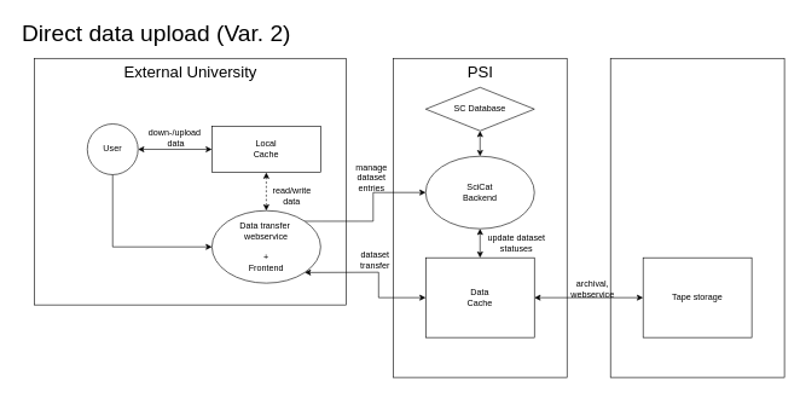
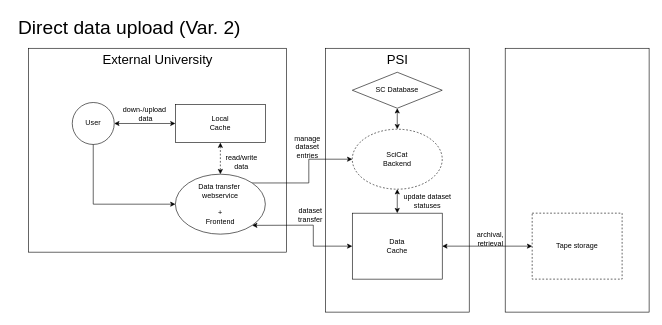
  <mxCell id="0" />
  <mxCell id="1" parent="0" />
  <mxCell id="2" value="" style="rounded=0;whiteSpace=wrap;html=1;fillColor=default;" parent="1" vertex="1"><mxGeometry x="542" y="80" width="240" height="440" as="geometry" /></mxCell>
  <mxCell id="3" value="" style="rounded=0;whiteSpace=wrap;html=1;fillColor=default;" parent="1" vertex="1"><mxGeometry x="842" y="80" width="240" height="440" as="geometry" /></mxCell>
  <mxCell id="4" value="" style="rounded=0;whiteSpace=wrap;html=1;fillColor=default;" parent="1" vertex="1"><mxGeometry x="47" y="80" width="430" height="340" as="geometry" /></mxCell>
  <mxCell id="5" value="User" style="ellipse;whiteSpace=wrap;html=1;" parent="1" vertex="1"><mxGeometry x="120" y="170.44" width="70" height="70" as="geometry" /></mxCell>
  <mxCell id="6" value="&lt;div&gt;&lt;font style=&quot;font-size: 22px;&quot;&gt;External University&lt;/font&gt;&lt;/div&gt;" style="text;html=1;align=center;verticalAlign=middle;resizable=0;points=[];autosize=1;strokeColor=none;fillColor=none;" parent="1" vertex="1"><mxGeometry x="157" y="80" width="210" height="40" as="geometry" /></mxCell>
  <mxCell id="7" style="edgeStyle=orthogonalEdgeStyle;rounded=0;orthogonalLoop=1;jettySize=auto;html=1;exitX=1;exitY=0;exitDx=0;exitDy=0;entryX=0;entryY=0.5;entryDx=0;entryDy=0;" parent="1" source="8" target="16" edge="1"><mxGeometry relative="1" as="geometry" /></mxCell>
  <mxCell id="8" value="&lt;div&gt;Data transfer&amp;nbsp;&lt;/div&gt;&lt;div&gt;webservice&lt;/div&gt;&lt;div&gt;&lt;br&gt;&lt;/div&gt;&lt;div&gt;+&lt;/div&gt;&lt;div&gt;Frontend&lt;br&gt;&lt;/div&gt;" style="ellipse;whiteSpace=wrap;html=1;" parent="1" vertex="1"><mxGeometry x="292" y="290" width="150" height="100" as="geometry" /></mxCell>
  <mxCell id="9" value="" style="endArrow=classic;html=1;rounded=0;entryX=0;entryY=0.5;entryDx=0;entryDy=0;" parent="1" source="5" target="8" edge="1"><mxGeometry width="50" height="50" relative="1" as="geometry"><mxPoint x="510" y="520" as="sourcePoint" /><mxPoint x="110" y="700" as="targetPoint" /><Array as="points"><mxPoint x="155" y="340" /></Array></mxGeometry></mxCell>
  <mxCell id="10" style="edgeStyle=orthogonalEdgeStyle;rounded=0;orthogonalLoop=1;jettySize=auto;html=1;exitX=0.5;exitY=1;exitDx=0;exitDy=0;" parent="1" edge="1"><mxGeometry relative="1" as="geometry"><mxPoint x="210" y="274.44" as="sourcePoint" /><mxPoint x="210" y="274.44" as="targetPoint" /></mxGeometry></mxCell>
  <mxCell id="11" style="edgeStyle=orthogonalEdgeStyle;rounded=0;orthogonalLoop=1;jettySize=auto;html=1;exitX=0.5;exitY=1;exitDx=0;exitDy=0;" parent="1" edge="1"><mxGeometry relative="1" as="geometry"><mxPoint x="210" y="274.44" as="sourcePoint" /><mxPoint x="210" y="274.44" as="targetPoint" /></mxGeometry></mxCell>
- <mxCell id="12" value="Tape storage" style="rounded=0;whiteSpace=wrap;html=1;" parent="1" vertex="1"><mxGeometry x="887" y="355" width="150" height="110" as="geometry" /></mxCell>
+ <mxCell id="12" value="Tape storage" style="rounded=0;whiteSpace=wrap;html=1;dashed=1;" parent="1" vertex="1"><mxGeometry x="887" y="355" width="150" height="110" as="geometry" /></mxCell>
  <mxCell id="13" value="" style="endArrow=classic;startArrow=classic;html=1;rounded=0;entryX=0;entryY=0.5;entryDx=0;entryDy=0;" parent="1" source="15" target="12" edge="1"><mxGeometry width="50" height="50" relative="1" as="geometry"><mxPoint x="772" y="454" as="sourcePoint" /><mxPoint x="822" y="404" as="targetPoint" /></mxGeometry></mxCell>
  <mxCell id="14" value="&lt;font style=&quot;font-size: 22px;&quot;&gt;PSI&lt;/font&gt;" style="text;html=1;align=center;verticalAlign=middle;resizable=0;points=[];autosize=1;strokeColor=none;fillColor=none;" parent="1" vertex="1"><mxGeometry x="632.004" y="80" width="60" height="40" as="geometry" /></mxCell>
  <mxCell id="15" value="Data&lt;br&gt;&lt;div&gt;Cache&lt;/div&gt;" style="rounded=0;whiteSpace=wrap;html=1;" parent="1" vertex="1"><mxGeometry x="587" y="355" width="150" height="110" as="geometry" /></mxCell>
- <mxCell id="16" value="&lt;div&gt;SciCat&lt;/div&gt;&lt;div&gt;Backend&lt;br&gt;&lt;/div&gt;" style="ellipse;whiteSpace=wrap;html=1;" parent="1" vertex="1"><mxGeometry x="587" y="215" width="150" height="100" as="geometry" /></mxCell>
+ <mxCell id="16" value="&lt;div&gt;SciCat&lt;/div&gt;&lt;div&gt;Backend&lt;br&gt;&lt;/div&gt;" style="ellipse;whiteSpace=wrap;html=1;dashed=1;" parent="1" vertex="1"><mxGeometry x="587" y="215" width="150" height="100" as="geometry" /></mxCell>
  <mxCell id="17" value="" style="endArrow=classic;startArrow=classic;html=1;rounded=0;entryX=0.5;entryY=1;entryDx=0;entryDy=0;exitX=0.5;exitY=0;exitDx=0;exitDy=0;" parent="1" source="15" target="16" edge="1"><mxGeometry width="50" height="50" relative="1" as="geometry"><mxPoint x="612" y="430" as="sourcePoint" /><mxPoint x="662" y="380" as="targetPoint" /></mxGeometry></mxCell>
  <mxCell id="18" value="SC Database" style="rhombus;whiteSpace=wrap;html=1;" parent="1" vertex="1"><mxGeometry x="587" y="120" width="150" height="60" as="geometry" /></mxCell>
  <mxCell id="19" value="" style="endArrow=classic;startArrow=classic;html=1;rounded=0;entryX=0.5;entryY=1;entryDx=0;entryDy=0;exitX=0.5;exitY=0;exitDx=0;exitDy=0;" parent="1" source="16" target="18" edge="1"><mxGeometry width="50" height="50" relative="1" as="geometry"><mxPoint x="612" y="230" as="sourcePoint" /><mxPoint x="662" y="180" as="targetPoint" /></mxGeometry></mxCell>
- <mxCell id="20" value="&lt;div&gt;archival,&lt;/div&gt;&lt;div&gt;webservice&lt;/div&gt;" style="text;html=1;align=center;verticalAlign=middle;resizable=0;points=[];autosize=1;strokeColor=none;fillColor=none;" parent="1" vertex="1"><mxGeometry x="782" y="379" width="70" height="40" as="geometry" /></mxCell>
+ <mxCell id="20" value="&lt;div&gt;archival,&lt;/div&gt;&lt;div&gt;retrieval&lt;/div&gt;" style="text;html=1;align=center;verticalAlign=middle;resizable=0;points=[];autosize=1;strokeColor=none;fillColor=none;" parent="1" vertex="1"><mxGeometry x="782" y="379" width="70" height="40" as="geometry" /></mxCell>
  <mxCell id="21" value="" style="endArrow=classic;startArrow=classic;html=1;rounded=0;exitX=1;exitY=1;exitDx=0;exitDy=0;entryX=0;entryY=0.5;entryDx=0;entryDy=0;" parent="1" source="8" target="15" edge="1"><mxGeometry width="50" height="50" relative="1" as="geometry"><mxPoint x="492" y="280" as="sourcePoint" /><mxPoint x="542" y="230" as="targetPoint" /><Array as="points"><mxPoint x="522" y="375" /><mxPoint x="522" y="410" /></Array></mxGeometry></mxCell>
  <mxCell id="22" value="&lt;div&gt;dataset&lt;/div&gt;&lt;div&gt;transfer&lt;br&gt;&lt;/div&gt;" style="text;html=1;align=center;verticalAlign=middle;resizable=0;points=[];autosize=1;strokeColor=none;fillColor=none;" parent="1" vertex="1"><mxGeometry x="487" y="339" width="60" height="40" as="geometry" /></mxCell>
  <mxCell id="23" value="&lt;div&gt;manage&lt;br&gt;&lt;/div&gt;&lt;div&gt;dataset&lt;/div&gt;&lt;div&gt;entries&lt;br&gt;&lt;/div&gt;" style="text;html=1;align=center;verticalAlign=middle;resizable=0;points=[];autosize=1;strokeColor=none;fillColor=none;" parent="1" vertex="1"><mxGeometry x="477" y="215" width="70" height="60" as="geometry" /></mxCell>
  <mxCell id="24" value="&lt;div&gt;update dataset&lt;/div&gt;&lt;div&gt;statuses&lt;/div&gt;" style="text;html=1;align=center;verticalAlign=middle;resizable=0;points=[];autosize=1;strokeColor=none;fillColor=none;" parent="1" vertex="1"><mxGeometry x="662" y="315" width="100" height="40" as="geometry" /></mxCell>
  <mxCell id="25" value="&lt;font style=&quot;font-size: 32px;&quot;&gt;Direct data upload (Var. 2)&lt;br&gt;&lt;/font&gt;" style="text;html=1;align=center;verticalAlign=middle;resizable=0;points=[];autosize=1;strokeColor=none;fillColor=none;" parent="1" vertex="1"><mxGeometry x="20" width="390" height="50" as="geometry" y="20" /></mxCell>
  <mxCell id="26" value="&lt;div&gt;down-/upload&amp;nbsp;&lt;/div&gt;&lt;div&gt;data&lt;/div&gt;" style="text;html=1;align=center;verticalAlign=middle;resizable=0;points=[];autosize=1;strokeColor=none;fillColor=none;" parent="1" vertex="1"><mxGeometry x="192" y="170.44" width="100" height="40" as="geometry" /></mxCell>
  <mxCell id="27" value="Local&lt;br&gt;&lt;div&gt;Cache&lt;/div&gt;" style="rounded=0;whiteSpace=wrap;html=1;" parent="1" vertex="1"><mxGeometry x="292" y="173.44" width="150" height="64" as="geometry" /></mxCell>
  <mxCell id="28" value="" style="endArrow=classic;startArrow=classic;html=1;rounded=0;exitX=1;exitY=0.5;exitDx=0;exitDy=0;entryX=0;entryY=0.5;entryDx=0;entryDy=0;" parent="1" source="5" target="27" edge="1"><mxGeometry width="50" height="50" relative="1" as="geometry"><mxPoint x="212" y="237.44" as="sourcePoint" /><mxPoint x="262" y="187.44" as="targetPoint" /></mxGeometry></mxCell>
  <mxCell id="29" value="" style="endArrow=classic;startArrow=classic;html=1;rounded=0;exitX=0.5;exitY=1;exitDx=0;exitDy=0;entryX=0.5;entryY=0;entryDx=0;entryDy=0;dashed=1;" parent="1" source="27" target="8" edge="1"><mxGeometry width="50" height="50" relative="1" as="geometry"><mxPoint x="522" y="340" as="sourcePoint" /><mxPoint x="367" y="390" as="targetPoint" /></mxGeometry></mxCell>
  <mxCell id="30" value="&lt;div&gt;read/write&lt;/div&gt;&lt;div&gt;data&lt;br&gt;&lt;/div&gt;" style="text;html=1;align=center;verticalAlign=middle;resizable=0;points=[];autosize=1;strokeColor=none;fillColor=none;" parent="1" vertex="1"><mxGeometry x="362" y="250" width="80" height="40" as="geometry" /></mxCell>
